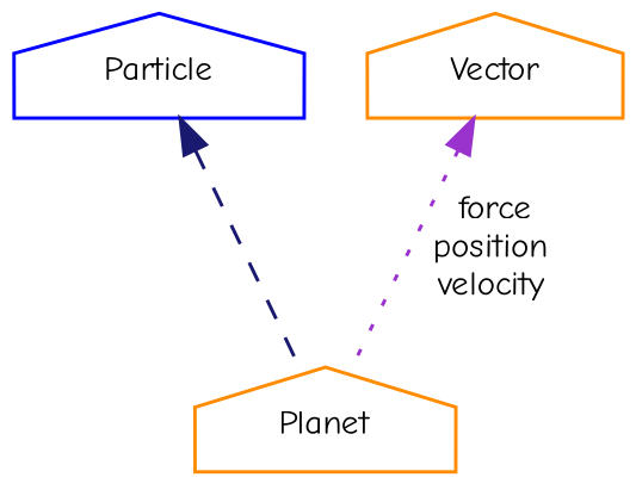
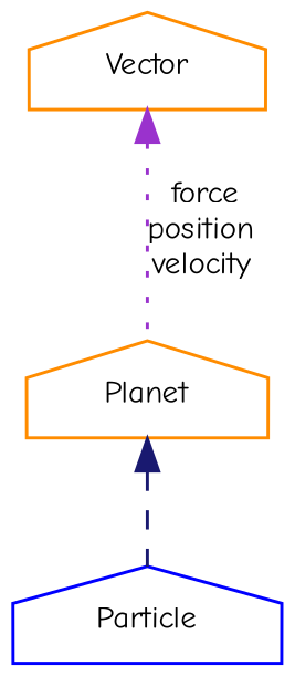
  digraph {
    fontname="Comic Neue"
    node [color=darkorange fillcolor=white fontname="Comic Neue" fontsize=10 shape=house style=filled]
    edge [dir=back fontname="Comic Neue" fontsize=10 labelfontname=Helvetica labelfontsize=10]
    n1 [fontcolor=black height=0.2 label=Planet width=0.4]
    n2 [color=blue height=0.2 label=Particle width=0.4]
    n3 [height=0.2 label=Vector width=0.4]
-   n2 -> n1 [color=midnightblue style=dashed]
+   n1 -> n2 [color=midnightblue style=dashed]
    n3 -> n1 [color=darkorchid3 label=" force\nposition\nvelocity" style=dotted]
  }
